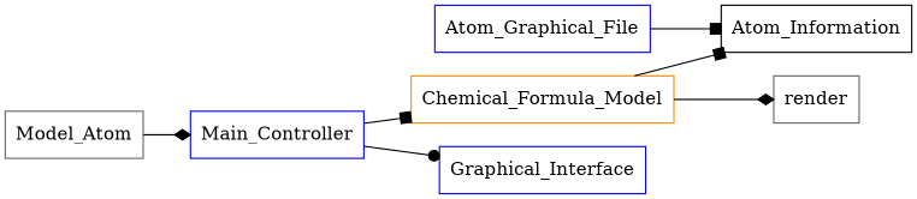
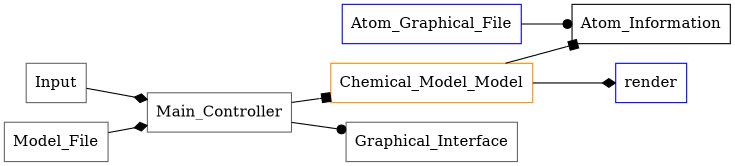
  digraph {
    rankdir=LR
    node [color=blue shape=box]
    edge [arrowhead=diamond]
-   Main_Controller
-   Chemical_Formula_Model [color=darkorange]
-   Graphical_Interface
+   Main_Controller [color=gray40]
+   Input [color=gray40]
+   Chemical_Formula_Model [color=darkorange label=Chemical_Model_Model]
+   Graphical_Interface [color=gray40]
    n5 [color=black label=Atom_Information]
-   render [color=gray40]
-   Model_File [color=gray40 label=Model_Atom]
+   render
+   Model_File [color=gray40]
    n8 [label=Atom_Graphical_File]
    Main_Controller -> Chemical_Formula_Model [arrowhead=box]
    Main_Controller -> Graphical_Interface [arrowhead=dot]
+   Input -> Main_Controller
    Chemical_Formula_Model -> n5 [arrowhead=box]
    Chemical_Formula_Model -> render
    Model_File -> Main_Controller
-   n8 -> n5 [arrowhead=box]
+   n8 -> n5 [arrowhead=dot]
  }
